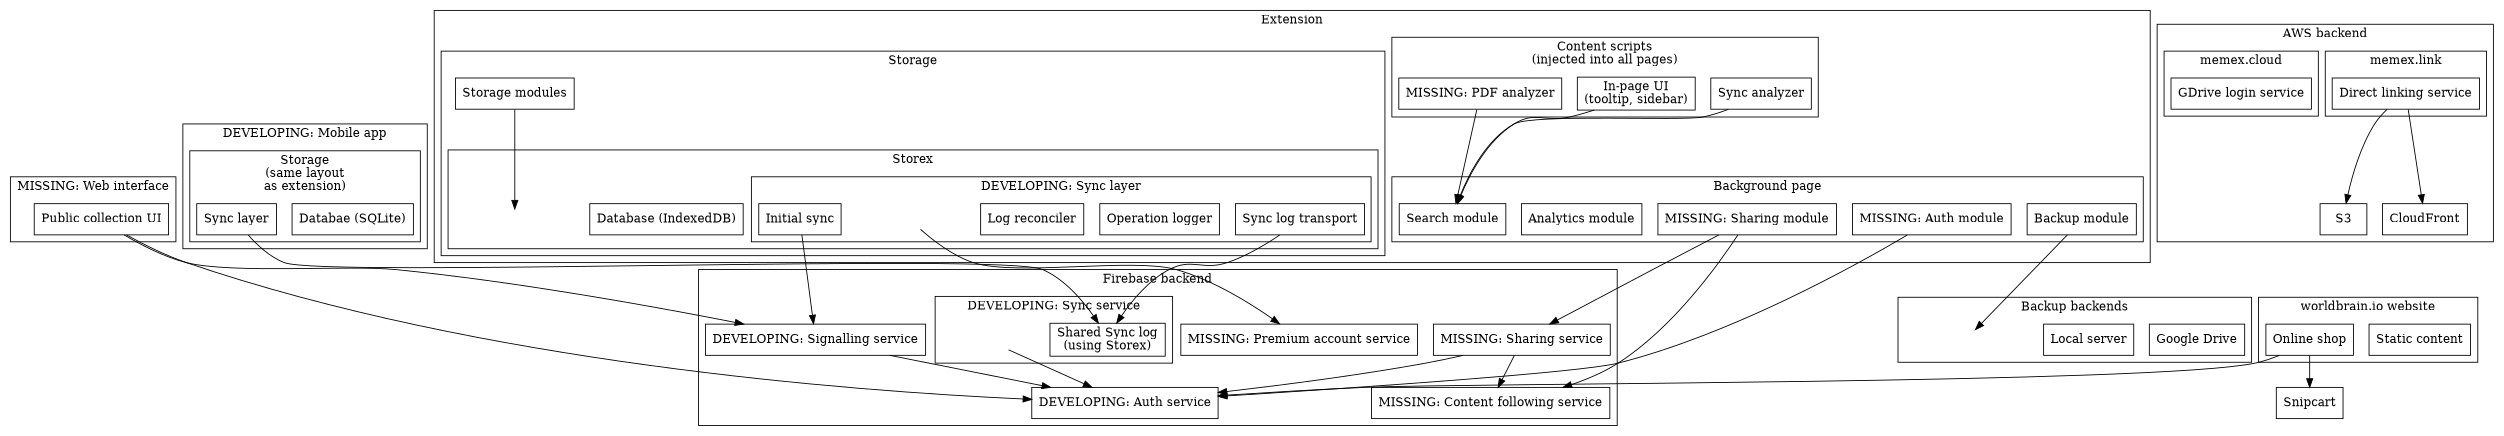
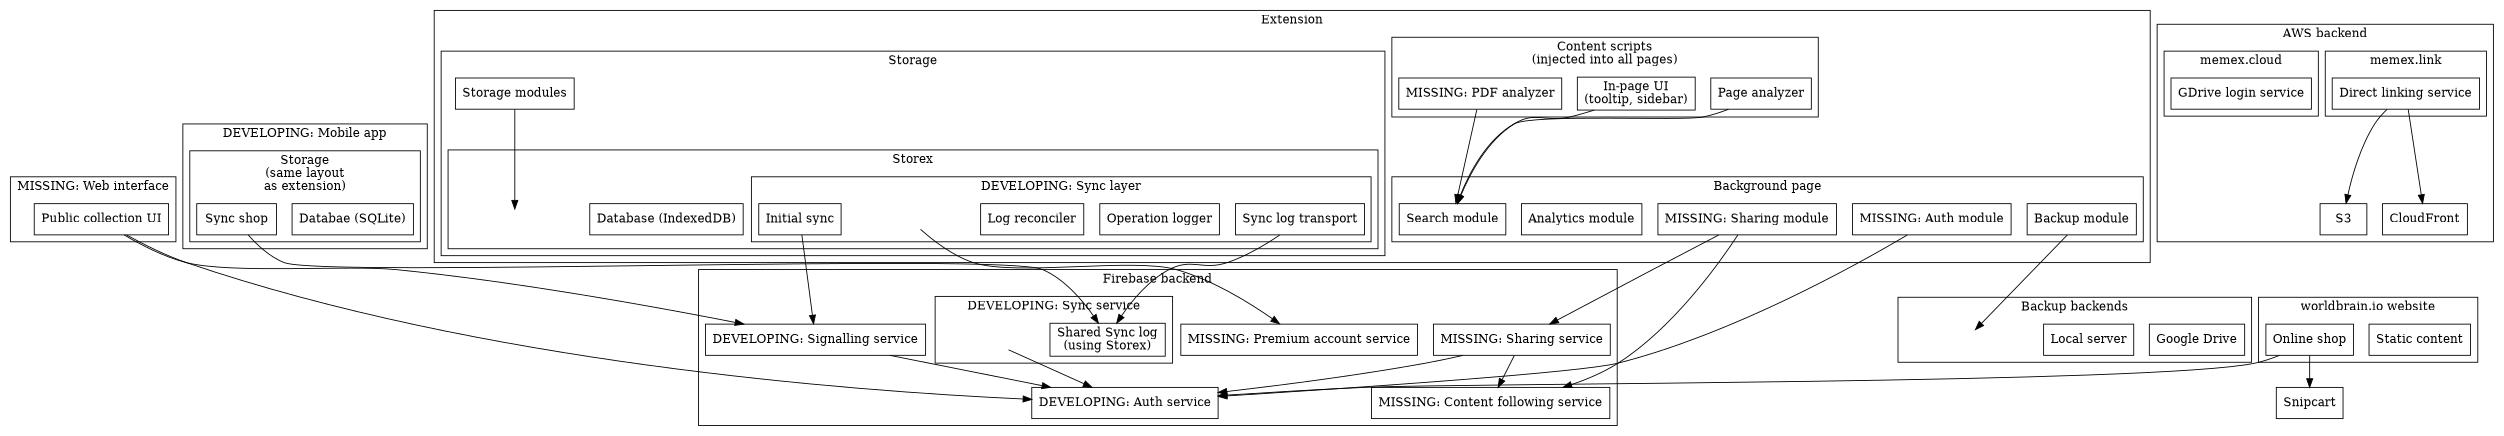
  digraph {
    node [shape=rect]
    n1 [label="Sync log transport"]
    n2 [label="Operation logger"]
    n3 [label="Log reconciler"]
    n4 [label="Initial sync"]
    extension_sync [height=0 style=invis width=0]
    n6 [label="Database (IndexedDB)"]
    extension_storex [height=0 style=invis width=0]
    n8 [label="Storage modules"]
    n9 [label="MISSING: Sharing module"]
    n10 [label="Backup module"]
    n11 [label="MISSING: Auth module"]
    n12 [label="Analytics module"]
    n13 [label="Search module"]
-   n14 [label="Sync analyzer"]
+   n14 [label="Page analyzer"]
    n15 [label="In-page UI\n(tooltip, sidebar)"]
    n16 [label="MISSING: PDF analyzer"]
    n17 [label="Databae (SQLite)"]
-   n18 [label="Sync layer"]
+   n18 [label="Sync shop"]
    n19 [label="Shared Sync log\n(using Storex)"]
    sync_service [height=0 style=invis width=0]
    n21 [label="DEVELOPING: Signalling service"]
    n22 [label="DEVELOPING: Auth service"]
    n23 [label="MISSING: Premium account service"]
    n24 [label="MISSING: Content following service"]
    n25 [label="MISSING: Sharing service"]
    n26 [label="Direct linking service"]
    n27 [label="GDrive login service"]
    n28 [label=S3]
    n29 [label=CloudFront]
    n30 [label="Google Drive"]
    n31 [label="Local server"]
    backup_backends [height=0 style=invis width=0]
    n33 [label="Static content"]
    n34 [label="Online shop"]
    n35 [label="Public collection UI"]
    n36 [label=Snipcart]
    subgraph cluster_1 {
      label=Extension
      subgraph cluster_2 {
        label=Storage
        n8
        subgraph cluster_3 {
          label=Storex
          n6
          extension_storex
          subgraph cluster_4 {
            label="DEVELOPING: Sync layer"
            n1
            n2
            n3
            n4
            extension_sync
          }
        }
      }
      subgraph cluster_5 {
        label="Background page"
        n9
        n10
        n11
        n12
        n13
      }
      subgraph cluster_6 {
        label="Content scripts\n(injected into all pages)"
        n14
        n15
        n16
      }
    }
    subgraph cluster_7 {
      label="DEVELOPING: Mobile app"
      subgraph cluster_8 {
        label="Storage\n(same layout\nas extension)"
        n17
        n18
      }
    }
    subgraph cluster_9 {
      label="Firebase backend"
      n21
      n22
      n23
      n24
      n25
      subgraph cluster_10 {
        label="DEVELOPING: Sync service"
        n19
        sync_service
      }
    }
    subgraph cluster_11 {
      label="AWS backend"
      n28
      n29
      subgraph cluster_12 {
        label="memex.link"
        n26
      }
      subgraph cluster_13 {
        label="memex.cloud"
        n27
      }
    }
    subgraph cluster_14 {
      label="Backup backends"
      n30
      n31
      backup_backends
    }
    subgraph cluster_15 {
      label="worldbrain.io website"
      n33
      n34
    }
    subgraph cluster_16 {
      label="MISSING: Web interface"
      n35
    }
    n1 -> n19
    n4 -> n21
    extension_sync -> n23
    n8 -> extension_storex
    n9 -> n24
    n9 -> n25
    n10 -> backup_backends
    n11 -> n22
    n14 -> n13
    n15 -> n13
    n16 -> n13
    n18 -> n19
    sync_service -> n22
    n21 -> n22
    n25 -> n22
    n25 -> n24
    n26 -> n28
    n26 -> n29
    n34 -> n22
    n34 -> n36
    n35 -> n21
    n35 -> n22
  }
